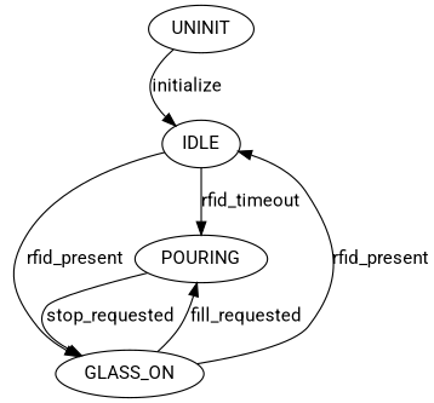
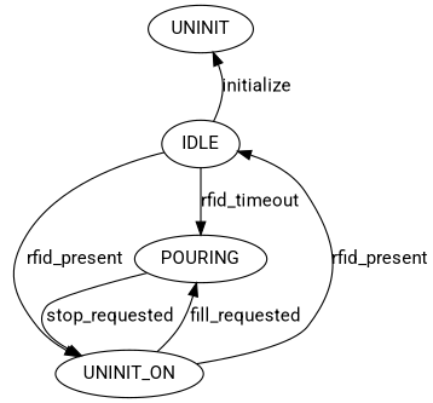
  digraph {
    fontname=Roboto
    node [fontname=Roboto]
    edge [fontname=Roboto]
    UNINIT
    IDLE
-   GLASS_ON
+   GLASS_ON [label=UNINIT_ON]
    POURING
-   UNINIT -> IDLE [label=initialize]
+   IDLE -> UNINIT [label=initialize]
    IDLE -> GLASS_ON [label=rfid_present]
    IDLE -> POURING [label=rfid_timeout]
    GLASS_ON -> IDLE [label=rfid_present]
    GLASS_ON -> POURING [label=fill_requested]
    POURING -> GLASS_ON [label=stop_requested]
  }
